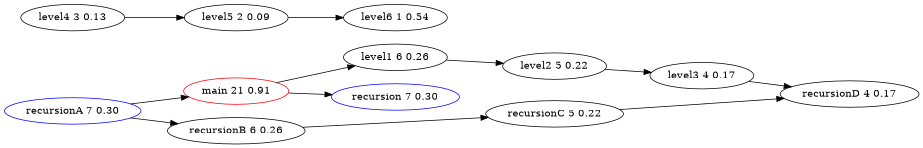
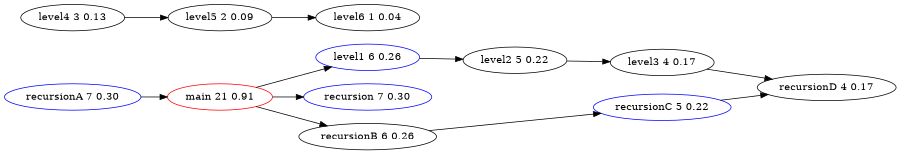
  digraph {
    rankdir=LR
    node [color=black]
    n1 [color=red label="main 21 0.91"]
-   n2 [label="level1 6 0.26"]
+   n2 [color=blue label="level1 6 0.26"]
    n3 [color=blue label="recursion 7 0.30"]
    n4 [label="level2 5 0.22"]
    n5 [color=blue label="recursionA 7 0.30"]
    n6 [label="recursionB 6 0.26"]
    n7 [label="level3 4 0.17"]
    n8 [label="recursionD 4 0.17"]
    n9 [label="level4 3 0.13"]
    n10 [label="level5 2 0.09"]
-   n11 [label="level6 1 0.54"]
-   n12 [label="recursionC 5 0.22"]
+   n11 [label="level6 1 0.04"]
+   n12 [color=blue label="recursionC 5 0.22"]
    n1 -> n2
    n1 -> n3
    n2 -> n4
    n4 -> n7
    n5 -> n1
-   n5 -> n6
+   n1 -> n6
    n6 -> n12
    n7 -> n8
    n9 -> n10
    n10 -> n11
    n12 -> n8
  }
